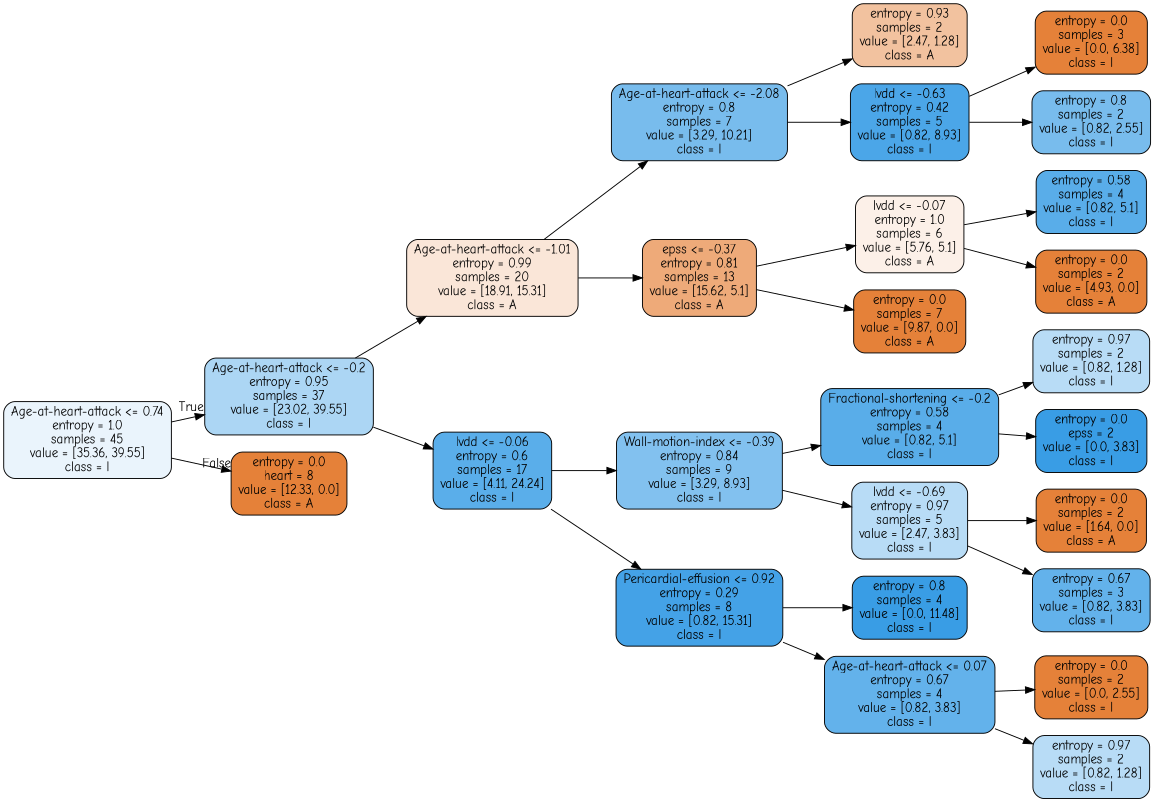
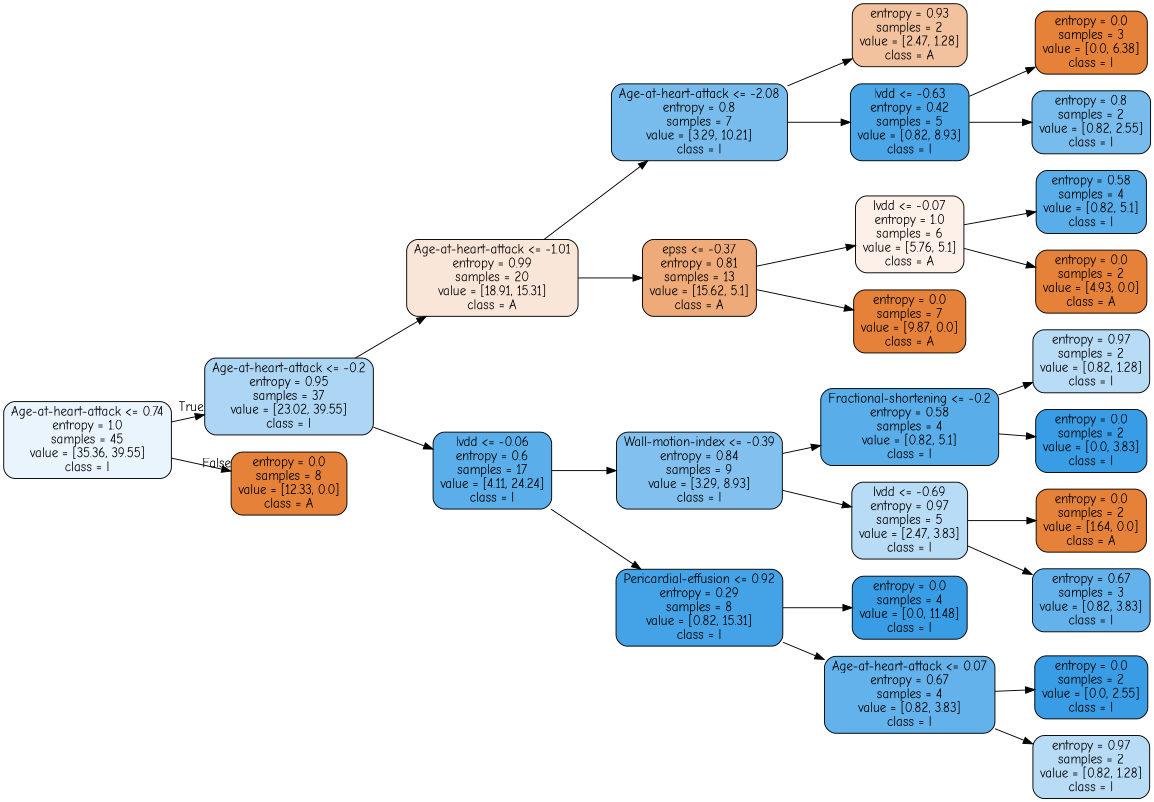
  digraph {
    fontname="Comic Neue"
    rankdir=LR
    node [color=black fillcolor="#e58139ff" fontname="Comic Neue" shape=box style="filled, rounded"]
    edge [fontname="Comic Neue"]
    n1 [fillcolor="#399de51b" label="Age-at-heart-attack <= 0.74\nentropy = 1.0\nsamples = 45\nvalue = [35.36, 39.55]\nclass = l"]
    n2 [fillcolor="#399de56b" label="Age-at-heart-attack <= -0.2\nentropy = 0.95\nsamples = 37\nvalue = [23.02, 39.55]\nclass = l"]
-   n3 [label="entropy = 0.0\nheart = 8\nvalue = [12.33, 0.0]\nclass = A"]
+   n3 [label="entropy = 0.0\nsamples = 8\nvalue = [12.33, 0.0]\nclass = A"]
    n4 [fillcolor="#e5813931" label="Age-at-heart-attack <= -1.01\nentropy = 0.99\nsamples = 20\nvalue = [18.91, 15.31]\nclass = A"]
    n5 [fillcolor="#399de5d4" label="lvdd <= -0.06\nentropy = 0.6\nsamples = 17\nvalue = [4.11, 24.24]\nclass = l"]
    n6 [fillcolor="#399de5ad" label="Age-at-heart-attack <= -2.08\nentropy = 0.8\nsamples = 7\nvalue = [3.29, 10.21]\nclass = l"]
    n7 [fillcolor="#e58139ac" label="epss <= -0.37\nentropy = 0.81\nsamples = 13\nvalue = [15.62, 5.1]\nclass = A"]
    n8 [fillcolor="#399de5a1" label="Wall-motion-index <= -0.39\nentropy = 0.84\nsamples = 9\nvalue = [3.29, 8.93]\nclass = l"]
    n9 [fillcolor="#399de5f1" label="Pericardial-effusion <= 0.92\nentropy = 0.29\nsamples = 8\nvalue = [0.82, 15.31]\nclass = l"]
    n10 [fillcolor="#e581397b" label="entropy = 0.93\nsamples = 2\nvalue = [2.47, 1.28]\nclass = A"]
    n11 [fillcolor="#399de5e8" label="lvdd <= -0.63\nentropy = 0.42\nsamples = 5\nvalue = [0.82, 8.93]\nclass = l"]
    n12 [fillcolor="#e581391d" label="lvdd <= -0.07\nentropy = 1.0\nsamples = 6\nvalue = [5.76, 5.1]\nclass = A"]
    n13 [label="entropy = 0.0\nsamples = 7\nvalue = [9.87, 0.0]\nclass = A"]
    n14 [label="entropy = 0.0\nsamples = 3\nvalue = [0.0, 6.38]\nclass = l"]
    n15 [fillcolor="#399de5ad" label="entropy = 0.8\nsamples = 2\nvalue = [0.82, 2.55]\nclass = l"]
    n16 [fillcolor="#399de5d6" label="entropy = 0.58\nsamples = 4\nvalue = [0.82, 5.1]\nclass = l"]
    n17 [label="entropy = 0.0\nsamples = 2\nvalue = [4.93, 0.0]\nclass = A"]
    n18 [fillcolor="#399de5d6" label="Fractional-shortening <= -0.2\nentropy = 0.58\nsamples = 4\nvalue = [0.82, 5.1]\nclass = l"]
    n19 [fillcolor="#399de55b" label="lvdd <= -0.69\nentropy = 0.97\nsamples = 5\nvalue = [2.47, 3.83]\nclass = l"]
-   n20 [fillcolor="#399de5ff" label="entropy = 0.8\nsamples = 4\nvalue = [0.0, 11.48]\nclass = l"]
+   n20 [fillcolor="#399de5ff" label="entropy = 0.0\nsamples = 4\nvalue = [0.0, 11.48]\nclass = l"]
    n21 [fillcolor="#399de5c8" label="Age-at-heart-attack <= 0.07\nentropy = 0.67\nsamples = 4\nvalue = [0.82, 3.83]\nclass = l"]
    n22 [fillcolor="#399de55b" label="entropy = 0.97\nsamples = 2\nvalue = [0.82, 1.28]\nclass = l"]
-   n23 [fillcolor="#399de5ff" label="entropy = 0.0\nepss = 2\nvalue = [0.0, 3.83]\nclass = l"]
+   n23 [fillcolor="#399de5ff" label="entropy = 0.0\nsamples = 2\nvalue = [0.0, 3.83]\nclass = l"]
    n24 [label="entropy = 0.0\nsamples = 2\nvalue = [1.64, 0.0]\nclass = A"]
    n25 [fillcolor="#399de5c8" label="entropy = 0.67\nsamples = 3\nvalue = [0.82, 3.83]\nclass = l"]
-   n26 [label="entropy = 0.0\nsamples = 2\nvalue = [0.0, 2.55]\nclass = l"]
+   n26 [fillcolor="#399de5ff" label="entropy = 0.0\nsamples = 2\nvalue = [0.0, 2.55]\nclass = l"]
    n27 [fillcolor="#399de55b" label="entropy = 0.97\nsamples = 2\nvalue = [0.82, 1.28]\nclass = l"]
    n1 -> n2 [headlabel=True labelangle=45 labeldistance=2.5]
    n1 -> n3 [headlabel=False labelangle=-45 labeldistance=2.5]
    n2 -> n4
    n2 -> n5
    n4 -> n6
    n4 -> n7
    n5 -> n8
    n5 -> n9
    n6 -> n10
    n6 -> n11
    n7 -> n12
    n7 -> n13
    n8 -> n18
    n8 -> n19
    n9 -> n20
    n9 -> n21
    n11 -> n14
    n11 -> n15
    n12 -> n16
    n12 -> n17
    n18 -> n22
    n18 -> n23
    n19 -> n24
    n19 -> n25
    n21 -> n26
    n21 -> n27
  }
